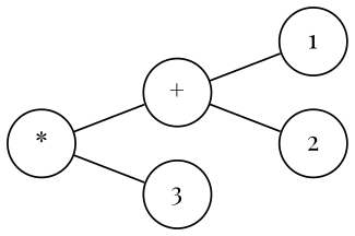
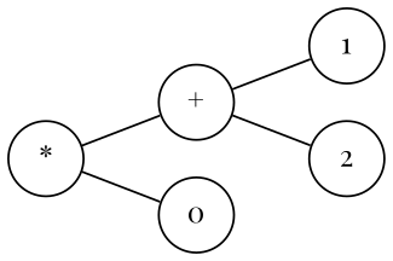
  digraph {
    rankdir=LR
    fontname="Playfair Display"
    node [shape=circle fontname="Playfair Display"]
    edge [arrowsize=0 fontname="Playfair Display"]
    n1 [label="*"]
    n2 [label="+"]
-   n3 [label=3]
+   n3 [label=0]
    n4 [label=1]
    n5 [label=2]
    n1 -> n2
    n1 -> n3
    n2 -> n4
    n2 -> n5
  }
